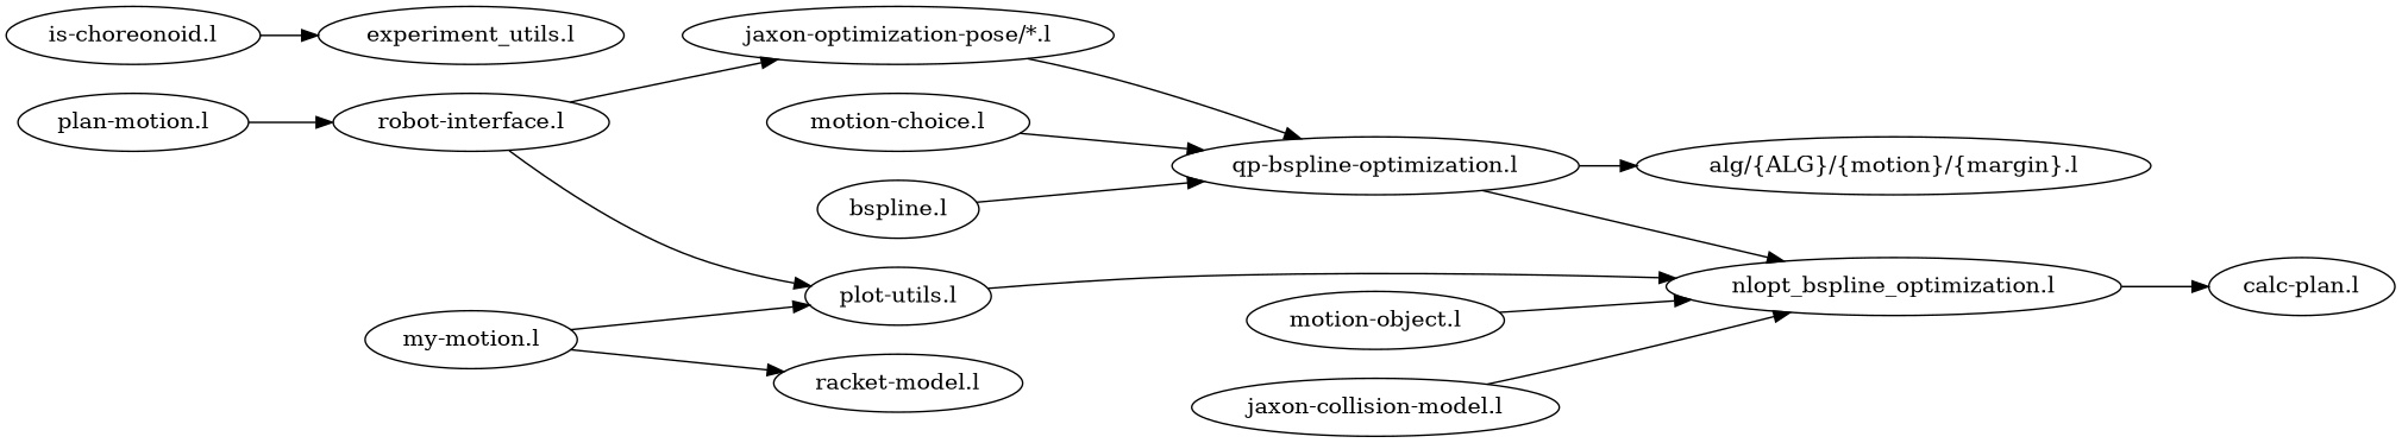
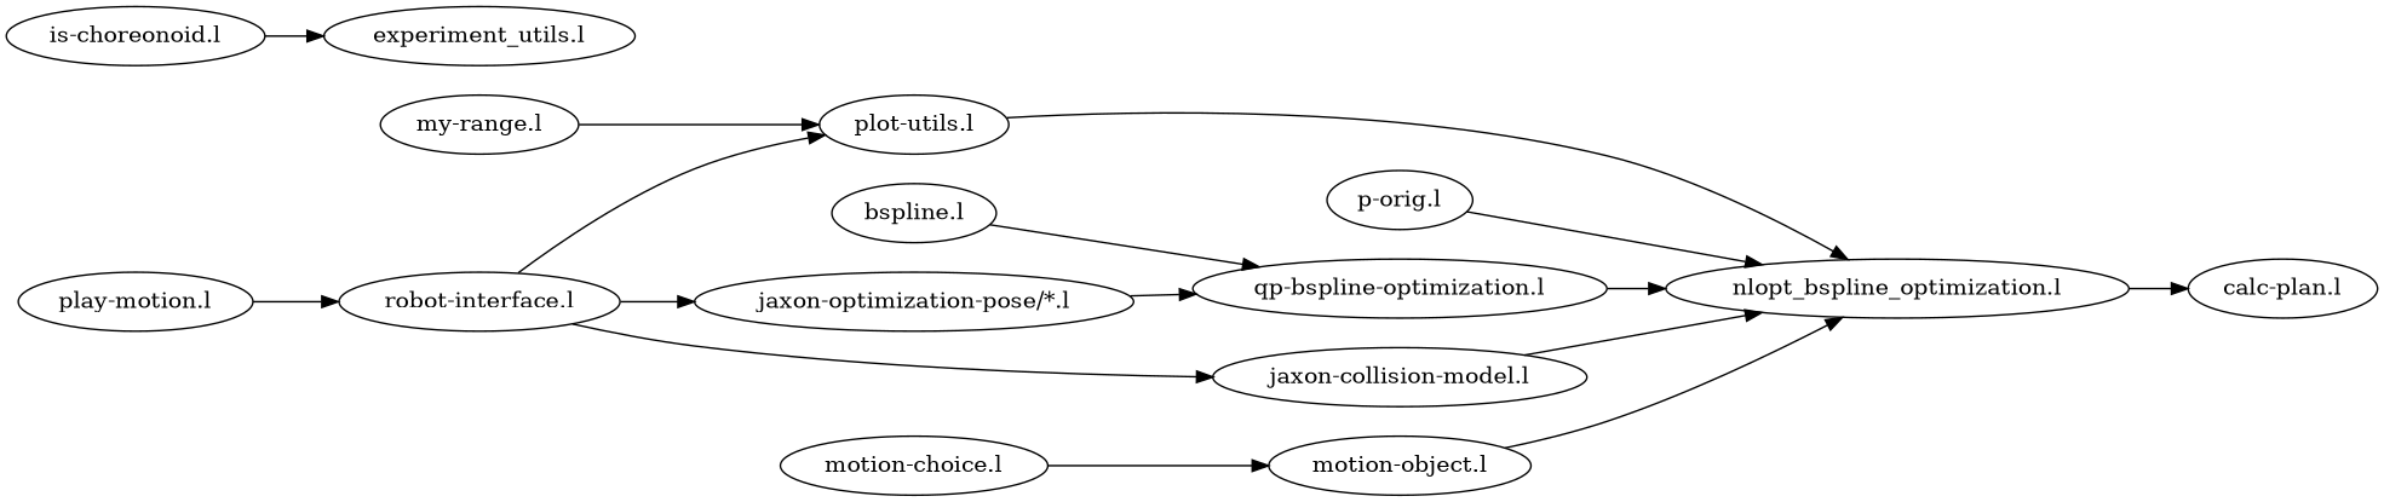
  digraph {
    rankdir=LR
    "bspline.l"
    "qp-bspline-optimization.l"
    "nlopt_bspline_optimization.l"
-   "alg/{ALG}/{motion}/{margin}.l"
+   "p-orig.l"
    "calc-plan.l"
-   "my-range.l" [label="my-motion.l"]
-   "racket-model.l"
+   "my-range.l"
    "plot-utils.l"
    "robot-interface.l"
    "jaxon-collision-model.l"
    n12 [label="jaxon-optimization-pose/*.l"]
    n13 [label="motion-object.l"]
    "is-choreonoid.l"
    "experiment_utils.l"
-   "play-motion.l" [label="plan-motion.l"]
+   "play-motion.l"
    "motion-choice.l"
    "bspline.l" -> "qp-bspline-optimization.l"
    "qp-bspline-optimization.l" -> "nlopt_bspline_optimization.l"
-   "qp-bspline-optimization.l" -> "alg/{ALG}/{motion}/{margin}.l"
    "nlopt_bspline_optimization.l" -> "calc-plan.l"
-   "my-range.l" -> "racket-model.l"
+   "p-orig.l" -> "nlopt_bspline_optimization.l"
    "my-range.l" -> "plot-utils.l"
    "plot-utils.l" -> "nlopt_bspline_optimization.l"
    "robot-interface.l" -> "plot-utils.l"
+   "robot-interface.l" -> "jaxon-collision-model.l"
    "robot-interface.l" -> n12
    "jaxon-collision-model.l" -> "nlopt_bspline_optimization.l"
    n12 -> "qp-bspline-optimization.l"
    n13 -> "nlopt_bspline_optimization.l"
    "is-choreonoid.l" -> "experiment_utils.l"
    "play-motion.l" -> "robot-interface.l"
-   "motion-choice.l" -> "qp-bspline-optimization.l"
+   "motion-choice.l" -> n13
  }
